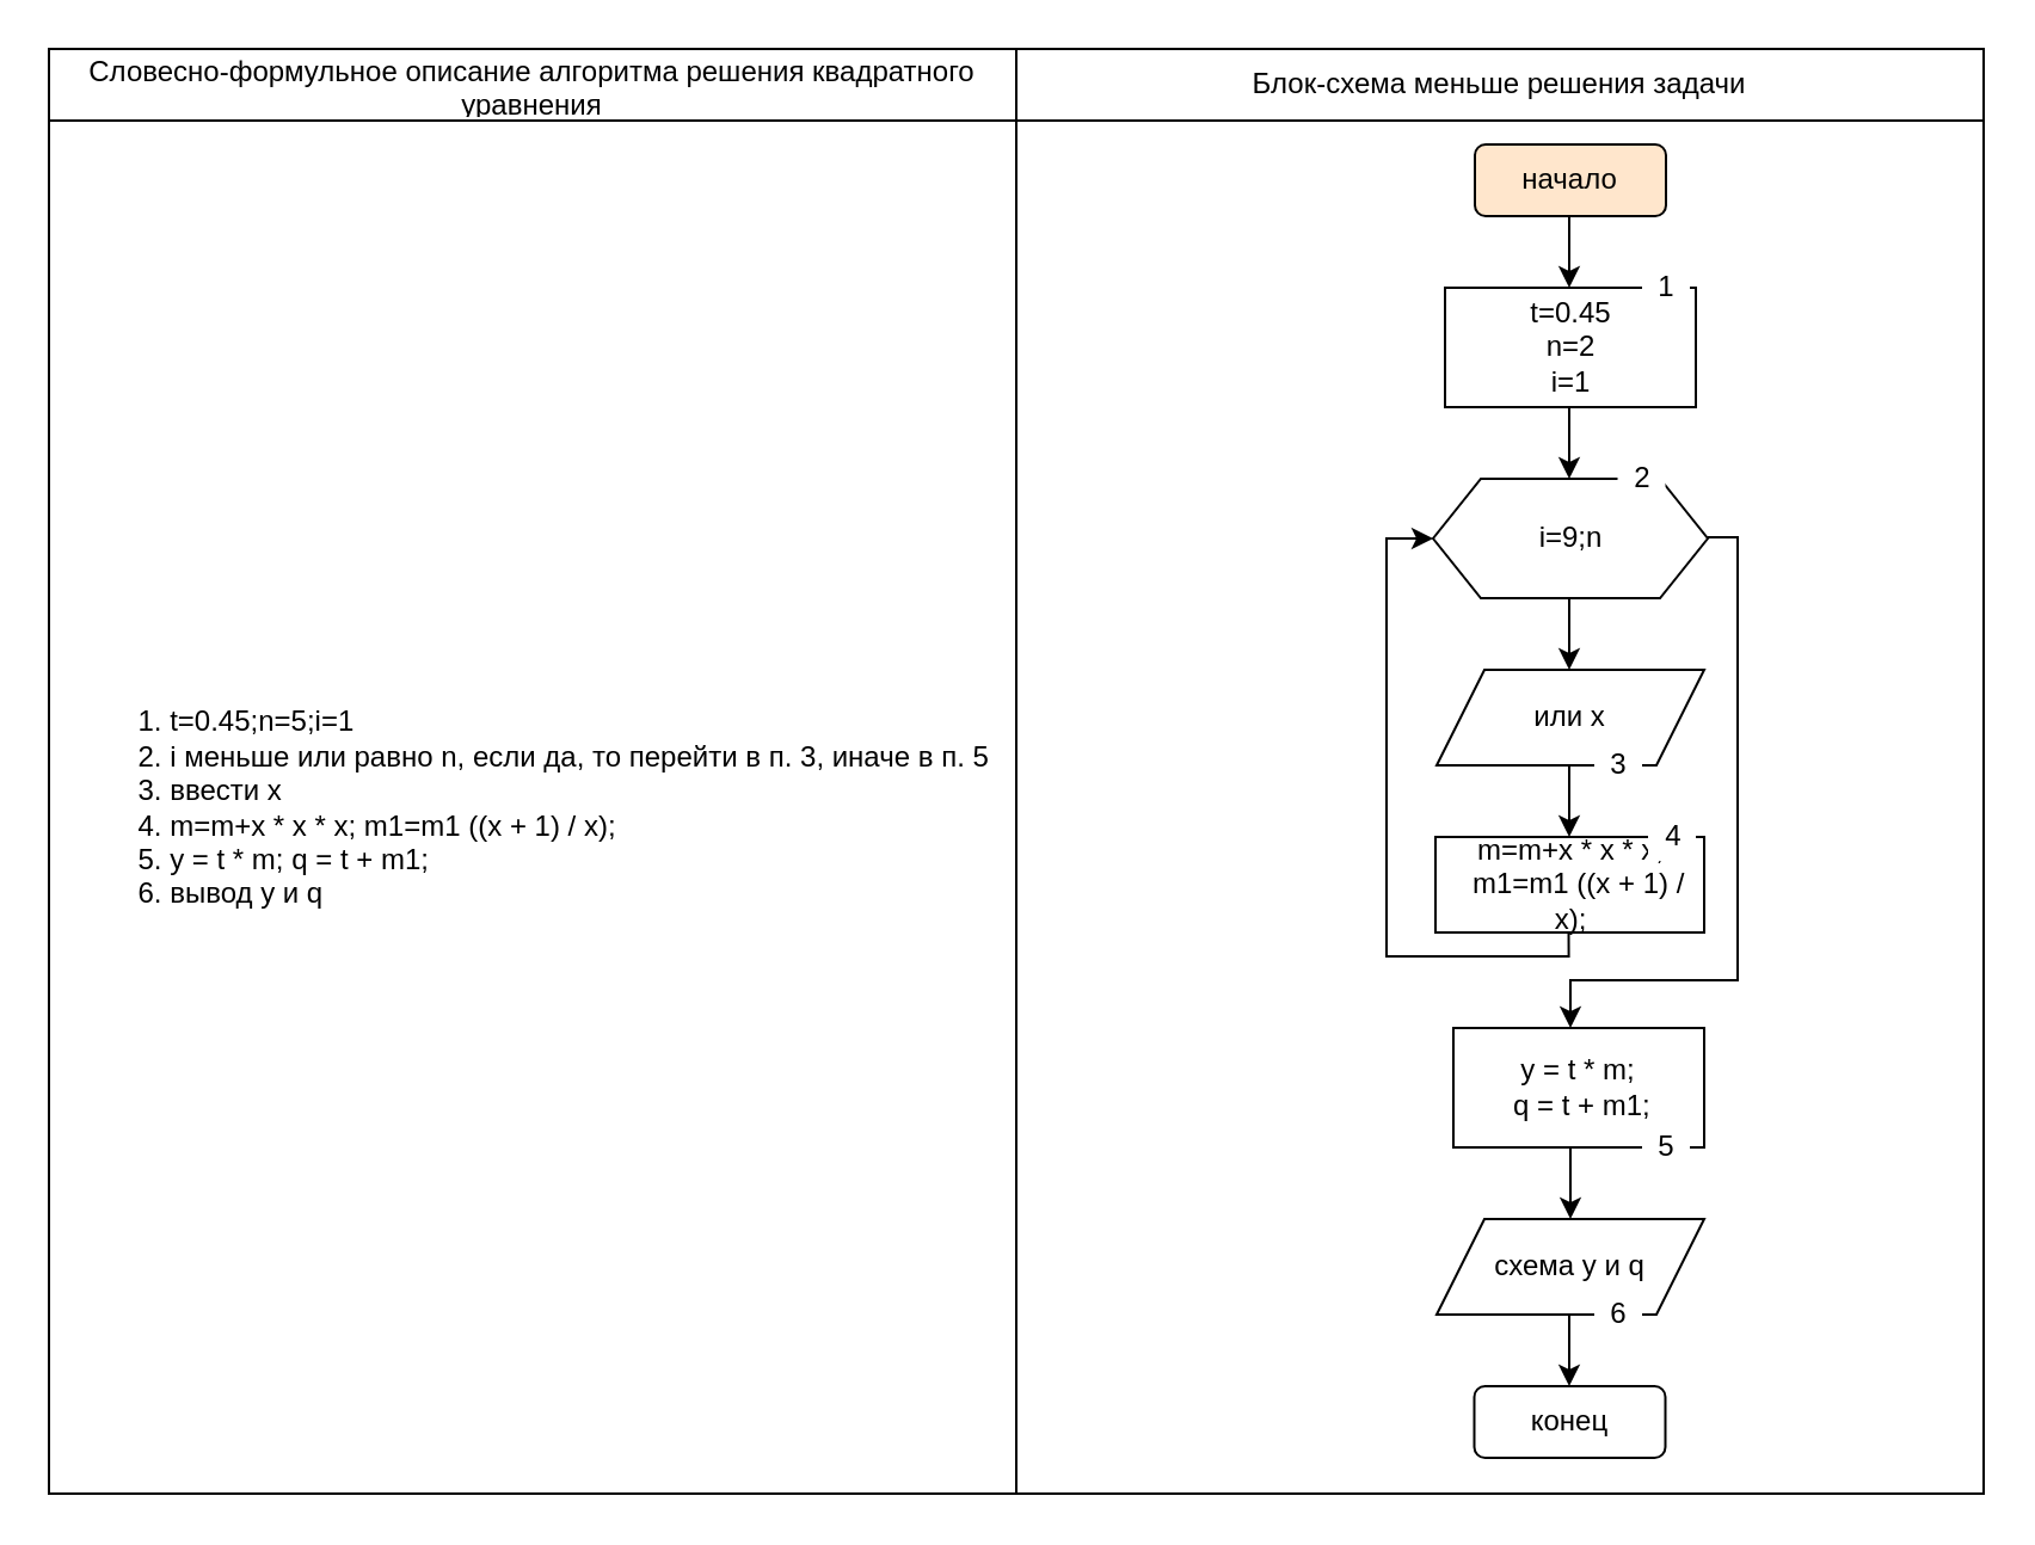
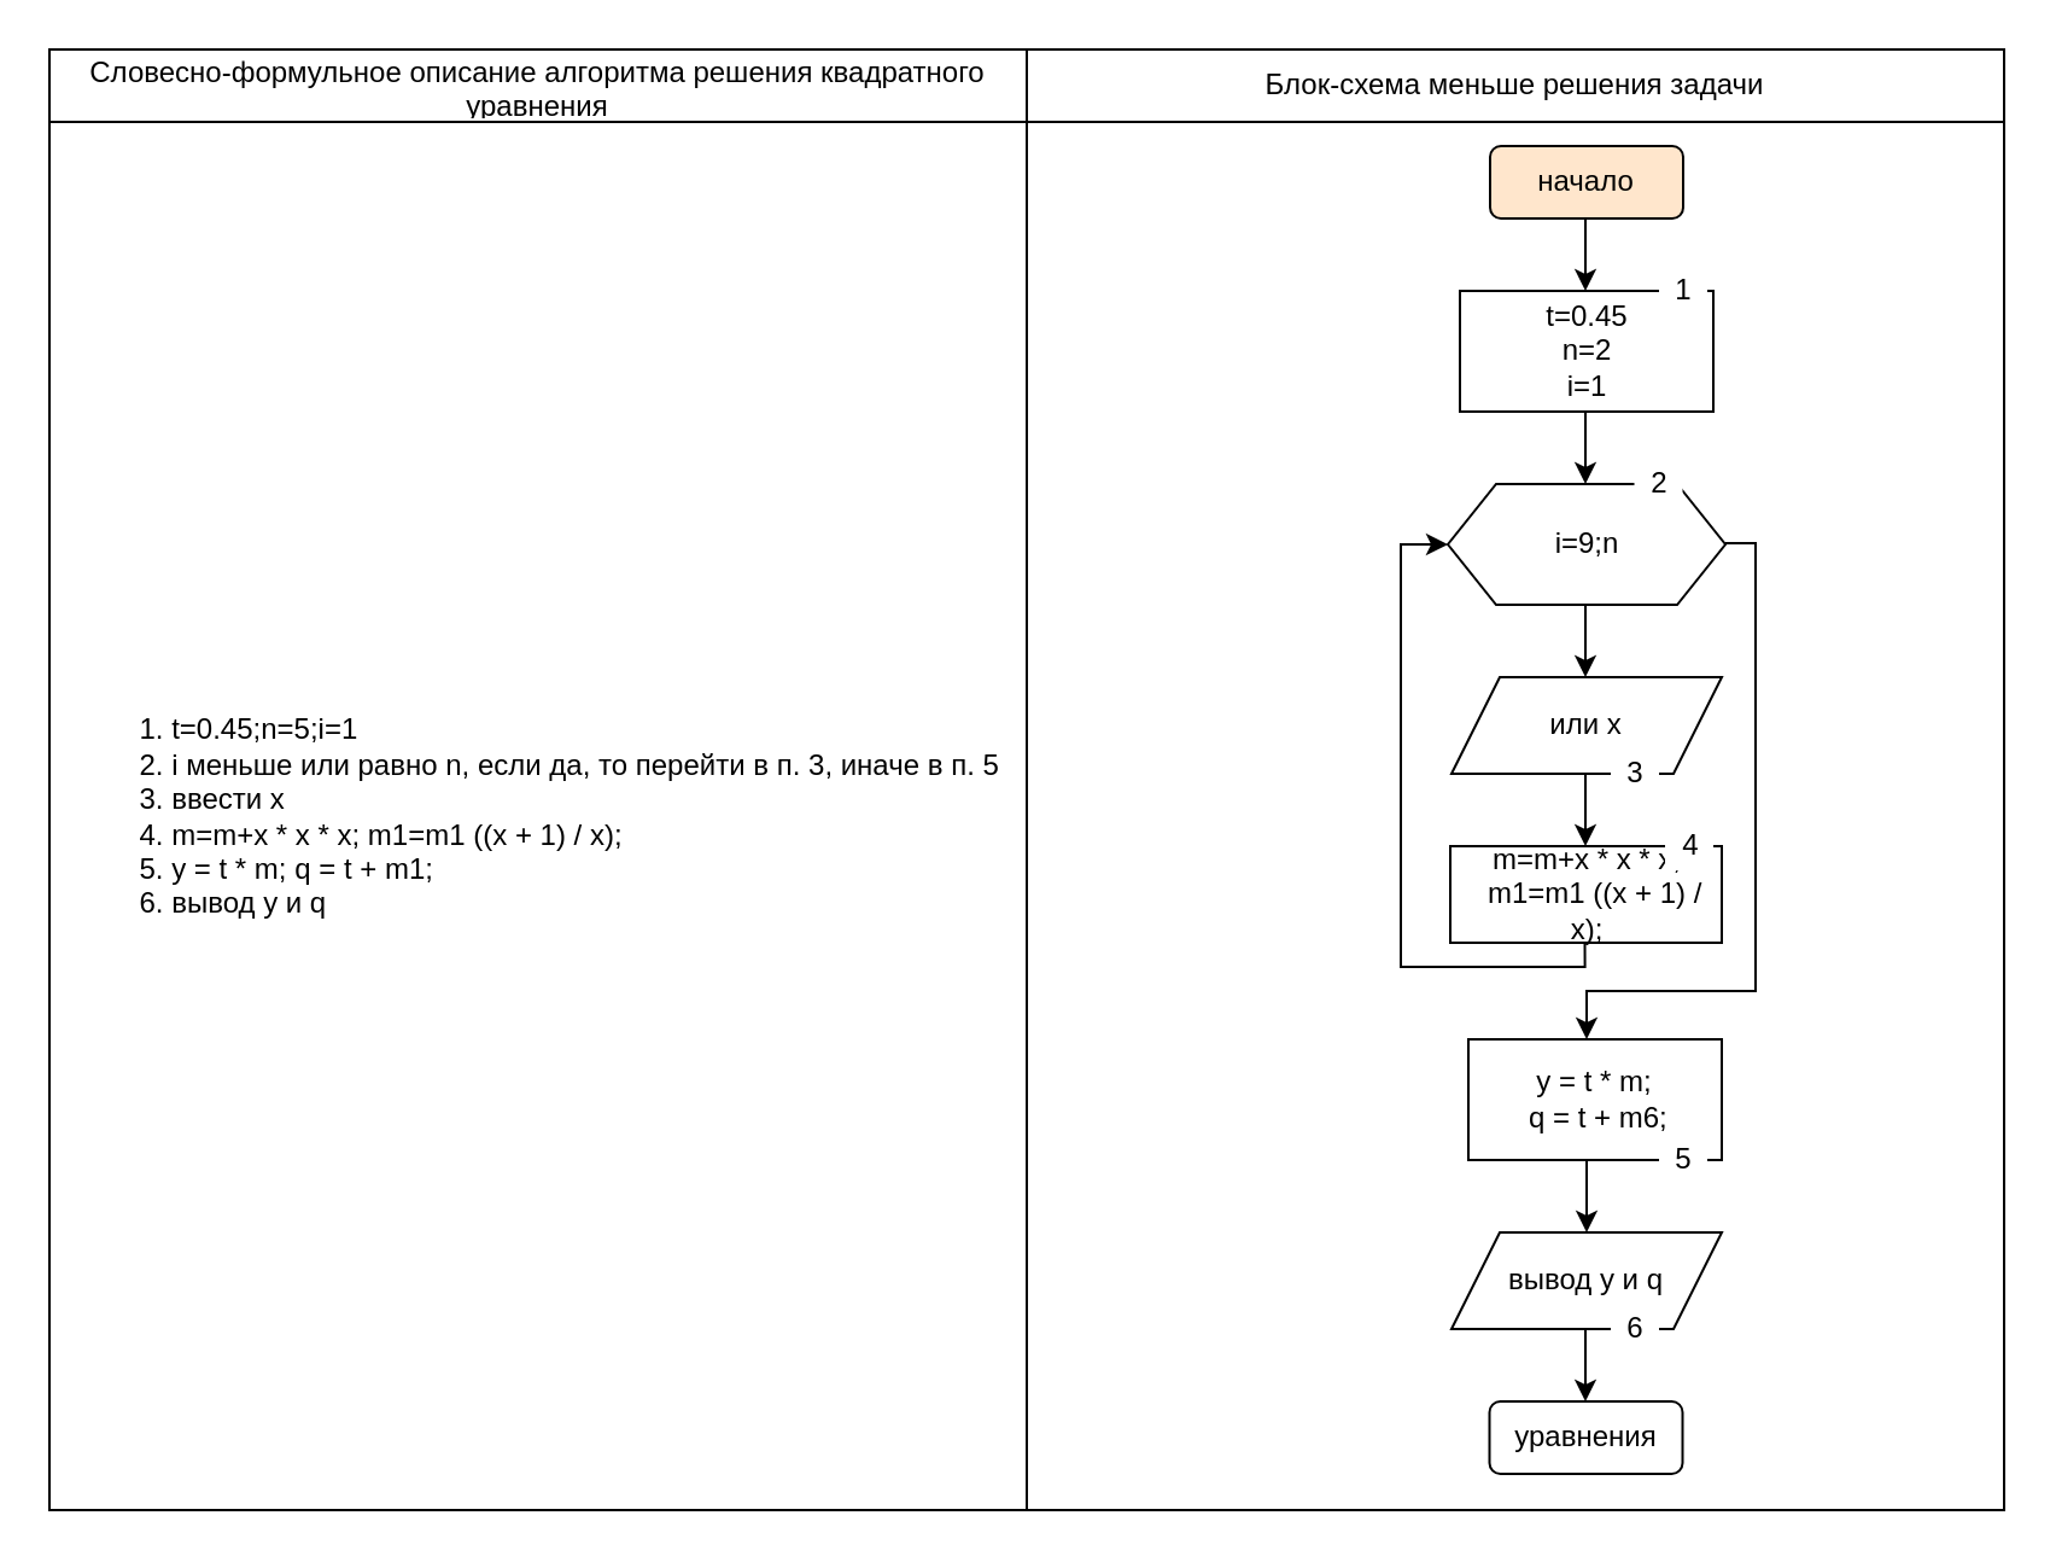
  <mxCell id="0" />
  <mxCell id="1" parent="0" />
  <mxCell id="2" value="" style="shape=table;startSize=0;container=1;collapsible=0;childLayout=tableLayout;hachureGap=4;pointerEvents=0;" vertex="1" parent="1"><mxGeometry x="20" y="20" width="810" height="605" as="geometry" /></mxCell>
  <mxCell id="3" value="" style="shape=partialRectangle;collapsible=0;dropTarget=0;pointerEvents=0;fillColor=none;top=0;left=0;bottom=0;right=0;points=[[0,0.5],[1,0.5]];portConstraint=eastwest;hachureGap=4;" vertex="1" parent="2"><mxGeometry width="810" height="30" as="geometry" /></mxCell>
  <mxCell id="4" value="Словесно-формульное описание алгоритма решения квадратного уравнения" style="shape=partialRectangle;html=1;whiteSpace=wrap;connectable=0;overflow=hidden;fillColor=none;top=0;left=0;bottom=0;right=0;pointerEvents=1;hachureGap=4;" vertex="1" parent="3"><mxGeometry width="405" height="30" as="geometry"><mxRectangle width="405" height="30" as="alternateBounds" /></mxGeometry></mxCell>
  <mxCell id="5" value="Блок-схема меньше решения задачи" style="shape=partialRectangle;html=1;whiteSpace=wrap;connectable=0;overflow=hidden;fillColor=none;top=0;left=0;bottom=0;right=0;pointerEvents=1;hachureGap=4;" vertex="1" parent="3"><mxGeometry x="405" width="405" height="30" as="geometry"><mxRectangle width="405" height="30" as="alternateBounds" /></mxGeometry></mxCell>
  <mxCell id="6" value="" style="shape=partialRectangle;collapsible=0;dropTarget=0;pointerEvents=0;fillColor=none;top=0;left=0;bottom=0;right=0;points=[[0,0.5],[1,0.5]];portConstraint=eastwest;hachureGap=4;" vertex="1" parent="2"><mxGeometry y="30" width="810" height="575" as="geometry" /></mxCell>
  <mxCell id="7" value="&lt;div align=&quot;left&quot;&gt;&lt;ol&gt;&lt;li&gt;t=0.45;n=5;i=1&lt;/li&gt;&lt;li&gt;i меньше или равно n, если да, то перейти в п. 3, иначе в п. 5&lt;/li&gt;&lt;li&gt;ввести x&lt;/li&gt;&lt;li&gt;m=m+x * x * x; m1=m1 ((x + 1) / x);&lt;/li&gt;&lt;li&gt;y = t * m; q = t + m1;&lt;/li&gt;&lt;li&gt;вывод y и q&lt;br&gt;&lt;/li&gt;&lt;/ol&gt;&lt;/div&gt;" style="shape=partialRectangle;html=1;whiteSpace=wrap;connectable=0;overflow=hidden;fillColor=none;top=0;left=0;bottom=0;right=0;pointerEvents=1;hachureGap=4;" vertex="1" parent="6"><mxGeometry width="405" height="575" as="geometry"><mxRectangle width="405" height="575" as="alternateBounds" /></mxGeometry></mxCell>
  <mxCell id="8" value="" style="shape=partialRectangle;html=1;whiteSpace=wrap;connectable=0;overflow=hidden;fillColor=none;top=0;left=0;bottom=0;right=0;pointerEvents=1;hachureGap=4;" vertex="1" parent="6"><mxGeometry x="405" width="405" height="575" as="geometry"><mxRectangle width="405" height="575" as="alternateBounds" /></mxGeometry></mxCell>
  <mxCell id="9" value="начало" style="rounded=1;whiteSpace=wrap;html=1;fillColor=#ffe6cc;" vertex="1" parent="1"><mxGeometry x="617" y="60" width="80" height="30" as="geometry" /></mxCell>
  <mxCell id="10" style="edgeStyle=orthogonalEdgeStyle;rounded=0;orthogonalLoop=1;jettySize=auto;html=1;exitX=0.5;exitY=1;exitDx=0;exitDy=0;" edge="1" parent="1"><mxGeometry relative="1" as="geometry"><mxPoint x="656.5" y="120" as="targetPoint" /><mxPoint x="656.5" y="90" as="sourcePoint" /></mxGeometry></mxCell>
  <mxCell id="11" style="edgeStyle=orthogonalEdgeStyle;rounded=0;orthogonalLoop=1;jettySize=auto;html=1;exitX=0.5;exitY=1;exitDx=0;exitDy=0;" edge="1" parent="1"><mxGeometry relative="1" as="geometry"><mxPoint x="656.5" y="200" as="targetPoint" /><mxPoint x="656.5" y="170" as="sourcePoint" /></mxGeometry></mxCell>
  <mxCell id="12" style="edgeStyle=orthogonalEdgeStyle;rounded=0;orthogonalLoop=1;jettySize=auto;html=1;exitX=0.5;exitY=1;exitDx=0;exitDy=0;" edge="1" parent="1"><mxGeometry relative="1" as="geometry"><mxPoint x="656.5" y="280" as="targetPoint" /><mxPoint x="656.5" y="250" as="sourcePoint" /></mxGeometry></mxCell>
  <mxCell id="13" style="edgeStyle=orthogonalEdgeStyle;rounded=0;orthogonalLoop=1;jettySize=auto;html=1;exitX=0.5;exitY=1;exitDx=0;exitDy=0;" edge="1" parent="1"><mxGeometry relative="1" as="geometry"><mxPoint x="656.5" y="350" as="targetPoint" /><mxPoint x="656.5" y="320" as="sourcePoint" /></mxGeometry></mxCell>
  <mxCell id="14" style="edgeStyle=orthogonalEdgeStyle;rounded=0;orthogonalLoop=1;jettySize=auto;html=1;exitX=0.5;exitY=1;exitDx=0;exitDy=0;entryX=0;entryY=0.5;entryDx=0;entryDy=0;" edge="1" parent="1" target="19"><mxGeometry relative="1" as="geometry"><mxPoint x="656.25" y="420" as="targetPoint" /><mxPoint x="656.25" y="390" as="sourcePoint" /><Array as="points"><mxPoint x="656" y="400" /><mxPoint x="580" y="400" /><mxPoint x="580" y="225" /></Array></mxGeometry></mxCell>
  <mxCell id="15" style="edgeStyle=orthogonalEdgeStyle;rounded=0;orthogonalLoop=1;jettySize=auto;html=1;exitX=0.5;exitY=1;exitDx=0;exitDy=0;" edge="1" parent="1" target="22"><mxGeometry relative="1" as="geometry"><mxPoint x="754.5" y="224.5" as="targetPoint" /><mxPoint x="714.5" y="224.5" as="sourcePoint" /><Array as="points"><mxPoint x="727" y="225" /><mxPoint x="727" y="410" /><mxPoint x="657" y="410" /></Array></mxGeometry></mxCell>
  <mxCell id="16" style="edgeStyle=orthogonalEdgeStyle;rounded=0;orthogonalLoop=1;jettySize=auto;html=1;exitX=0.5;exitY=1;exitDx=0;exitDy=0;" edge="1" parent="1"><mxGeometry relative="1" as="geometry"><mxPoint x="657" y="510" as="targetPoint" /><mxPoint x="657" y="480" as="sourcePoint" /></mxGeometry></mxCell>
  <mxCell id="17" style="edgeStyle=orthogonalEdgeStyle;rounded=0;orthogonalLoop=1;jettySize=auto;html=1;exitX=0.5;exitY=1;exitDx=0;exitDy=0;" edge="1" parent="1"><mxGeometry relative="1" as="geometry"><mxPoint x="656.5" y="580" as="targetPoint" /><mxPoint x="656.5" y="550" as="sourcePoint" /></mxGeometry></mxCell>
  <mxCell id="18" value="&lt;div&gt;t=0.45&lt;br&gt;&lt;/div&gt;&lt;div&gt;n=2&lt;/div&gt;&lt;div&gt;i=1&lt;br&gt;&lt;/div&gt;" style="rounded=0;whiteSpace=wrap;html=1;" vertex="1" parent="1"><mxGeometry x="604.5" y="120" width="105" height="50" as="geometry" /></mxCell>
  <mxCell id="19" value="i=9;n" style="shape=hexagon;perimeter=hexagonPerimeter2;whiteSpace=wrap;html=1;fixedSize=1;" vertex="1" parent="1"><mxGeometry x="599.5" y="200" width="115" height="50" as="geometry" /></mxCell>
  <mxCell id="20" value="или x" style="shape=parallelogram;perimeter=parallelogramPerimeter;whiteSpace=wrap;html=1;fixedSize=1;" vertex="1" parent="1"><mxGeometry x="601" y="280" width="112" height="40" as="geometry" /></mxCell>
  <mxCell id="21" value="m=m+x * x * x;&lt;br&gt;&amp;nbsp; m1=m1 ((x + 1) / x);" style="rounded=0;whiteSpace=wrap;html=1;" vertex="1" parent="1"><mxGeometry x="600.5" y="350" width="112.5" height="40" as="geometry" /></mxCell>
- <mxCell id="22" value="y = t * m;&lt;br&gt;&amp;nbsp;q = t + m1;" style="rounded=0;whiteSpace=wrap;html=1;" vertex="1" parent="1"><mxGeometry x="608" y="430" width="105" height="50" as="geometry" /></mxCell>
- <mxCell id="23" value="схема y и q" style="shape=parallelogram;perimeter=parallelogramPerimeter;whiteSpace=wrap;html=1;fixedSize=1;" vertex="1" parent="1"><mxGeometry x="601" y="510" width="112" height="40" as="geometry" /></mxCell>
- <mxCell id="24" value="конец" style="rounded=1;whiteSpace=wrap;html=1;" vertex="1" parent="1"><mxGeometry x="616.75" y="580" width="80" height="30" as="geometry" /></mxCell>
+ <mxCell id="22" value="y = t * m;&lt;br&gt;&amp;nbsp;q = t + m6;" style="rounded=0;whiteSpace=wrap;html=1;" vertex="1" parent="1"><mxGeometry x="608" y="430" width="105" height="50" as="geometry" /></mxCell>
+ <mxCell id="23" value="вывод y и q" style="shape=parallelogram;perimeter=parallelogramPerimeter;whiteSpace=wrap;html=1;fixedSize=1;" vertex="1" parent="1"><mxGeometry x="601" y="510" width="112" height="40" as="geometry" /></mxCell>
+ <mxCell id="24" value="уравнения" style="rounded=1;whiteSpace=wrap;html=1;" vertex="1" parent="1"><mxGeometry x="616.75" y="580" width="80" height="30" as="geometry" /></mxCell>
  <mxCell id="25" value="1" style="text;html=1;align=center;verticalAlign=middle;resizable=0;points=[];autosize=1;strokeColor=none;fillColor=#FFFFFF;" vertex="1" parent="1"><mxGeometry x="687" y="110" width="20" height="20" as="geometry" /></mxCell>
  <mxCell id="26" value="5" style="text;html=1;align=center;verticalAlign=middle;resizable=0;points=[];autosize=1;strokeColor=none;fillColor=#FFFFFF;" vertex="1" parent="1"><mxGeometry x="687" y="470" width="20" height="20" as="geometry" /></mxCell>
  <mxCell id="27" value="4" style="text;html=1;align=center;verticalAlign=middle;resizable=0;points=[];autosize=1;strokeColor=none;fillColor=#FFFFFF;" vertex="1" parent="1"><mxGeometry x="689.5" y="340" width="20" height="20" as="geometry" /></mxCell>
  <mxCell id="28" value="3" style="text;html=1;align=center;verticalAlign=middle;resizable=0;points=[];autosize=1;strokeColor=none;fillColor=#FFFFFF;" vertex="1" parent="1"><mxGeometry x="667" y="310" width="20" height="20" as="geometry" /></mxCell>
  <mxCell id="29" value="2" style="text;html=1;align=center;verticalAlign=middle;resizable=0;points=[];autosize=1;strokeColor=none;fillColor=#FFFFFF;" vertex="1" parent="1"><mxGeometry x="676.75" y="190" width="20" height="20" as="geometry" /></mxCell>
  <mxCell id="30" value="6" style="text;html=1;align=center;verticalAlign=middle;resizable=0;points=[];autosize=1;strokeColor=none;fillColor=#FFFFFF;" vertex="1" parent="1"><mxGeometry x="667" y="540" width="20" height="20" as="geometry" /></mxCell>
